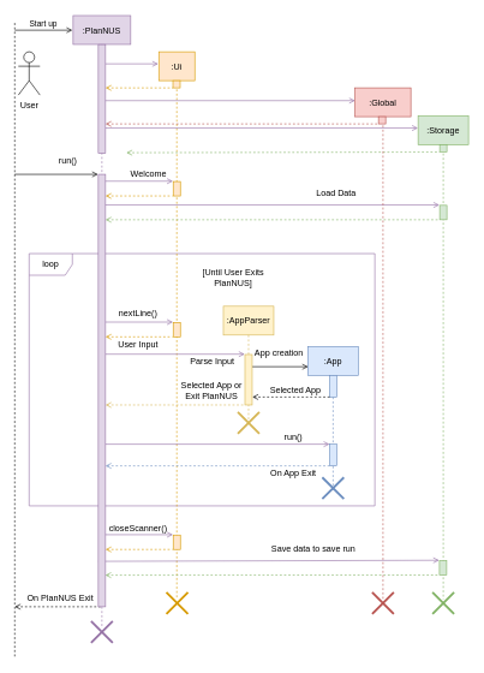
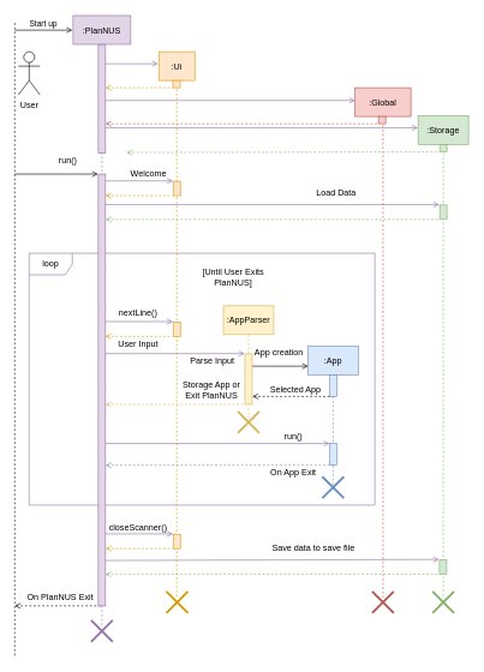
  <mxCell id="0" />
  <mxCell id="1" parent="0" />
  <mxCell id="2" value="loop" style="shape=umlFrame;whiteSpace=wrap;html=1;strokeColor=#9673A6;fillColor=none;fontColor=#000000;" parent="1" vertex="1"><mxGeometry x="40" y="351" width="480" height="350" as="geometry" /></mxCell>
  <mxCell id="3" value="" style="endArrow=open;html=1;strokeWidth=1;anchorPointDirection=0;endFill=0;entryX=-0.048;entryY=-0.025;entryDx=0;entryDy=0;entryPerimeter=0;endSize=6;startSize=6;snapToPoint=1;fillColor=#e1d5e7;strokeColor=#9673a6;" parent="1" source="6" target="14" edge="1"><mxGeometry width="50" height="50" relative="1" as="geometry"><mxPoint x="184" y="285" as="sourcePoint" /><mxPoint x="499" y="285" as="targetPoint" /></mxGeometry></mxCell>
  <mxCell id="4" value="" style="endArrow=open;html=1;strokeWidth=1;anchorPointDirection=0;endFill=0;entryX=-0.048;entryY=-0.025;entryDx=0;entryDy=0;entryPerimeter=0;endSize=6;startSize=6;snapToPoint=1;fillColor=#e1d5e7;strokeColor=#9673a6;" parent="1" source="6" target="47" edge="1"><mxGeometry width="50" height="50" relative="1" as="geometry"><mxPoint x="184" y="251" as="sourcePoint" /><mxPoint x="239" y="251" as="targetPoint" /></mxGeometry></mxCell>
  <mxCell id="5" value="" style="endArrow=none;dashed=1;html=1;" parent="1" edge="1"><mxGeometry width="50" height="50" relative="1" as="geometry"><mxPoint x="20" y="31" as="sourcePoint" /><mxPoint x="20" y="911" as="targetPoint" /></mxGeometry></mxCell>
  <mxCell id="6" value=":PlanNUS" style="shape=umlLifeline;perimeter=lifelinePerimeter;container=0;collapsible=0;recursiveResize=0;rounded=0;shadow=0;strokeWidth=1;fillColor=#e1d5e7;strokeColor=#9673a6;" parent="1" vertex="1"><mxGeometry x="101" y="20.75" width="80" height="850.25" as="geometry" /></mxCell>
  <mxCell id="7" value=":Ui" style="shape=umlLifeline;perimeter=lifelinePerimeter;container=0;collapsible=0;recursiveResize=0;rounded=0;shadow=0;strokeWidth=1;fillColor=#ffe6cc;strokeColor=#d79b00;" parent="1" vertex="1"><mxGeometry x="220" y="71" width="50" height="760" as="geometry" /></mxCell>
  <mxCell id="8" value="User" style="shape=umlActor;verticalLabelPosition=bottom;verticalAlign=top;html=1;outlineConnect=0;" parent="1" vertex="1"><mxGeometry x="25" y="71" width="30" height="60" as="geometry" /></mxCell>
  <mxCell id="9" value="" style="verticalAlign=bottom;startArrow=none;endArrow=open;startSize=8;shadow=0;strokeWidth=1;startFill=0;endFill=0;anchorPointDirection=0;entryX=-0.017;entryY=0.022;entryDx=0;entryDy=0;entryPerimeter=0;fillColor=#e1d5e7;strokeColor=#9673a6;" parent="1" source="20" target="7" edge="1"><mxGeometry x="0.895" y="-47" relative="1" as="geometry"><mxPoint x="175" y="61" as="sourcePoint" /><mxPoint x="220" y="61" as="targetPoint" /><Array as="points" /><mxPoint x="-40" y="-22" as="offset" /></mxGeometry></mxCell>
  <mxCell id="10" value="" style="endArrow=none;dashed=1;html=1;strokeWidth=1;entryX=-0.003;entryY=1.008;entryDx=0;entryDy=0;entryPerimeter=0;startArrow=open;startFill=0;anchorPointDirection=0;fillColor=#ffe6cc;strokeColor=#d79b00;" parent="1" source="20" target="46" edge="1"><mxGeometry width="50" height="50" relative="1" as="geometry"><mxPoint x="190" y="131" as="sourcePoint" /><mxPoint x="280" y="101" as="targetPoint" /></mxGeometry></mxCell>
  <mxCell id="11" value="" style="endArrow=none;dashed=1;html=1;strokeWidth=1;entryX=-0.003;entryY=1.008;entryDx=0;entryDy=0;entryPerimeter=0;startArrow=open;startFill=0;anchorPointDirection=0;fillColor=#f8cecc;strokeColor=#b85450;" parent="1" source="20" target="60" edge="1"><mxGeometry width="50" height="50" relative="1" as="geometry"><mxPoint x="160" y="131" as="sourcePoint" /><mxPoint x="413.18" y="151" as="targetPoint" /></mxGeometry></mxCell>
  <mxCell id="12" value=":Storage" style="shape=umlLifeline;perimeter=lifelinePerimeter;container=1;collapsible=0;recursiveResize=0;rounded=0;shadow=0;strokeWidth=1;fillColor=#d5e8d4;strokeColor=#82b366;" parent="1" vertex="1"><mxGeometry x="580" y="160" width="70" height="671" as="geometry" /></mxCell>
  <mxCell id="13" value="" style="points=[];perimeter=orthogonalPerimeter;rounded=0;shadow=0;strokeWidth=1;fillColor=#d5e8d4;strokeColor=#82b366;" parent="12" vertex="1"><mxGeometry x="30" y="40" width="10" height="10" as="geometry" /></mxCell>
  <mxCell id="14" value="" style="points=[];perimeter=orthogonalPerimeter;rounded=0;shadow=0;strokeWidth=1;fillColor=#d5e8d4;strokeColor=#82b366;" parent="12" vertex="1"><mxGeometry x="30" y="124" width="10" height="20" as="geometry" /></mxCell>
  <mxCell id="15" value="" style="endArrow=none;html=1;strokeWidth=1;anchorPointDirection=0;endFill=0;entryX=-0.048;entryY=-0.025;entryDx=0;entryDy=0;entryPerimeter=0;endSize=6;startSize=6;snapToPoint=1;startArrow=open;startFill=0;dashed=1;fillColor=#d5e8d4;strokeColor=#82b366;" parent="12" source="64" edge="1"><mxGeometry width="50" height="50" relative="1" as="geometry"><mxPoint x="-29.92" y="143.82" as="sourcePoint" /><mxPoint x="29.12" y="144" as="targetPoint" /></mxGeometry></mxCell>
  <mxCell id="16" value="" style="points=[];perimeter=orthogonalPerimeter;rounded=0;shadow=0;strokeWidth=1;fillColor=#d5e8d4;strokeColor=#82b366;" parent="12" vertex="1"><mxGeometry x="29.66" y="617.0" width="10" height="20" as="geometry" /></mxCell>
  <mxCell id="17" value="" style="endArrow=none;html=1;strokeWidth=1;anchorPointDirection=0;endFill=0;entryX=-0.048;entryY=-0.025;entryDx=0;entryDy=0;entryPerimeter=0;endSize=6;startSize=6;snapToPoint=1;startArrow=open;startFill=0;dashed=1;fillColor=#d5e8d4;strokeColor=#82b366;exitX=1.002;exitY=0.896;exitDx=0;exitDy=0;exitPerimeter=0;" parent="12" edge="1"><mxGeometry width="50" height="50" relative="1" as="geometry"><mxPoint x="-434.32" y="637.16" as="sourcePoint" /><mxPoint x="28.78" y="637.0" as="targetPoint" /></mxGeometry></mxCell>
  <mxCell id="18" value="" style="verticalAlign=bottom;startArrow=none;endArrow=open;startSize=6;shadow=0;strokeWidth=1;startFill=0;endFill=0;entryX=-0.004;entryY=0.025;entryDx=0;entryDy=0;entryPerimeter=0;jumpSize=0;anchorPointDirection=0;fillColor=#e1d5e7;strokeColor=#9673a6;" parent="1" source="20" target="12" edge="1"><mxGeometry x="0.895" y="-47" relative="1" as="geometry"><mxPoint x="160" y="181" as="sourcePoint" /><mxPoint x="555.33" y="191" as="targetPoint" /><Array as="points" /><mxPoint x="-40" y="-22" as="offset" /></mxGeometry></mxCell>
  <mxCell id="19" value="" style="endArrow=none;dashed=1;html=1;strokeWidth=1;entryX=-0.003;entryY=1.008;entryDx=0;entryDy=0;entryPerimeter=0;startArrow=open;startFill=0;anchorPointDirection=0;fillColor=#d5e8d4;strokeColor=#82b366;" parent="1" target="13" edge="1"><mxGeometry width="50" height="50" relative="1" as="geometry"><mxPoint x="175" y="211" as="sourcePoint" /><mxPoint x="609.33" y="231" as="targetPoint" /></mxGeometry></mxCell>
  <mxCell id="20" value="" style="points=[];perimeter=orthogonalPerimeter;rounded=0;shadow=0;strokeWidth=1;fillColor=#E1D5E7;strokeColor=#9673A6;fontColor=#9673A6;" parent="1" vertex="1"><mxGeometry x="136" y="61" width="10" height="151" as="geometry" /></mxCell>
  <mxCell id="21" value="Start up" style="verticalAlign=bottom;startArrow=none;endArrow=open;startSize=8;shadow=0;strokeWidth=1;startFill=0;endFill=0;labelBackgroundColor=none;" parent="1" edge="1"><mxGeometry x="250" y="91" as="geometry"><mxPoint x="20" y="41" as="sourcePoint" /><mxPoint x="100" y="41" as="targetPoint" /><Array as="points" /><mxPoint as="offset" /></mxGeometry></mxCell>
  <mxCell id="22" value="" style="endArrow=open;html=1;strokeWidth=1;entryX=-0.045;entryY=0;entryDx=0;entryDy=0;entryPerimeter=0;arcSize=20;endFill=0;fillColor=#e1d5e7;" parent="1" target="64" edge="1"><mxGeometry width="50" height="50" relative="1" as="geometry"><mxPoint x="20" y="241" as="sourcePoint" /><mxPoint x="214" y="251" as="targetPoint" /></mxGeometry></mxCell>
  <mxCell id="23" value="" style="endArrow=none;html=1;strokeWidth=1;anchorPointDirection=0;endFill=0;entryX=-0.048;entryY=-0.025;entryDx=0;entryDy=0;entryPerimeter=0;endSize=6;startSize=6;snapToPoint=1;startArrow=open;startFill=0;dashed=1;fillColor=#ffe6cc;strokeColor=#d79b00;" parent="1" source="64" edge="1"><mxGeometry width="50" height="50" relative="1" as="geometry"><mxPoint x="184" y="271" as="sourcePoint" /><mxPoint x="239.12" y="271" as="targetPoint" /></mxGeometry></mxCell>
  <mxCell id="24" value="Welcome" style="text;html=1;strokeColor=none;fillColor=none;align=center;verticalAlign=middle;whiteSpace=wrap;rounded=0;" parent="1" vertex="1"><mxGeometry x="181" y="231" width="50" height="20" as="geometry" /></mxCell>
  <mxCell id="25" value="Load Data" style="text;html=1;strokeColor=none;fillColor=none;align=center;verticalAlign=middle;whiteSpace=wrap;rounded=0;" parent="1" vertex="1"><mxGeometry x="436" y="258" width="61" height="20" as="geometry" /></mxCell>
  <mxCell id="26" value="nextLine()" style="text;html=1;strokeColor=none;fillColor=none;align=center;verticalAlign=middle;whiteSpace=wrap;rounded=0;" parent="1" vertex="1"><mxGeometry x="163" y="424" width="57" height="20" as="geometry" /></mxCell>
  <mxCell id="27" value="User Input" style="text;html=1;strokeColor=none;fillColor=none;align=center;verticalAlign=middle;whiteSpace=wrap;rounded=0;" parent="1" vertex="1"><mxGeometry x="160" y="466.5" width="63" height="20" as="geometry" /></mxCell>
  <mxCell id="28" value=":AppParser" style="shape=umlLifeline;perimeter=lifelinePerimeter;container=0;collapsible=0;recursiveResize=0;rounded=0;shadow=0;strokeWidth=1;fillColor=#fff2cc;strokeColor=#d6b656;" parent="1" vertex="1"><mxGeometry x="309.64" y="424" width="70" height="157" as="geometry" /></mxCell>
  <mxCell id="29" value="Parse Input" style="text;html=1;strokeColor=none;fillColor=none;align=center;verticalAlign=middle;whiteSpace=wrap;rounded=0;" parent="1" vertex="1"><mxGeometry x="260.5" y="491" width="67" height="20" as="geometry" /></mxCell>
  <mxCell id="30" value=":App" style="shape=umlLifeline;perimeter=lifelinePerimeter;container=0;collapsible=0;recursiveResize=0;rounded=0;shadow=0;strokeWidth=1;fillColor=#dae8fc;strokeColor=#6c8ebf;" parent="1" vertex="1"><mxGeometry x="427" y="480" width="70" height="201" as="geometry" /></mxCell>
  <mxCell id="31" value="" style="endArrow=open;html=1;strokeWidth=1;anchorPointDirection=0;endFill=0;endSize=6;startSize=6;snapToPoint=1;fillColor=#e1d5e7;strokeColor=#9673a6;" parent="1" source="64" edge="1"><mxGeometry width="50" height="50" relative="1" as="geometry"><mxPoint x="180.003" y="490.5" as="sourcePoint" /><mxPoint x="339.2" y="490.5" as="targetPoint" /></mxGeometry></mxCell>
- <mxCell id="32" value="Selected App or Exit PlanNUS" style="text;html=1;strokeColor=none;fillColor=none;align=center;verticalAlign=middle;whiteSpace=wrap;rounded=0;" parent="1" vertex="1"><mxGeometry x="247" y="531" width="93" height="20" as="geometry" /></mxCell>
+ <mxCell id="32" value="Storage App or Exit PlanNUS" style="text;html=1;strokeColor=none;fillColor=none;align=center;verticalAlign=middle;whiteSpace=wrap;rounded=0;" parent="1" vertex="1"><mxGeometry x="247" y="531" width="93" height="20" as="geometry" /></mxCell>
  <mxCell id="33" value="" style="endArrow=open;html=1;strokeWidth=1;anchorPointDirection=0;endFill=0;endSize=6;startSize=6;snapToPoint=1;entryX=0.005;entryY=0.139;entryDx=0;entryDy=0;entryPerimeter=0;" parent="1" source="36" target="30" edge="1"><mxGeometry width="50" height="50" relative="1" as="geometry"><mxPoint x="350.003" y="501" as="sourcePoint" /><mxPoint x="509.2" y="501" as="targetPoint" /></mxGeometry></mxCell>
  <mxCell id="34" value="App creation" style="text;html=1;strokeColor=none;fillColor=none;align=center;verticalAlign=middle;whiteSpace=wrap;rounded=0;" parent="1" vertex="1"><mxGeometry x="347" y="480" width="80" height="20" as="geometry" /></mxCell>
  <mxCell id="35" value="Selected App" style="text;html=1;strokeColor=none;fillColor=none;align=center;verticalAlign=middle;whiteSpace=wrap;rounded=0;" parent="1" vertex="1"><mxGeometry x="370" y="531" width="80" height="20" as="geometry" /></mxCell>
  <mxCell id="36" value="" style="points=[];perimeter=orthogonalPerimeter;rounded=0;shadow=0;strokeWidth=1;fillColor=#fff2cc;strokeColor=#d6b656;" parent="1" vertex="1"><mxGeometry x="339.64" y="491" width="10" height="70" as="geometry" /></mxCell>
  <mxCell id="37" value="" style="endArrow=none;html=1;strokeWidth=1;anchorPointDirection=0;endFill=0;entryX=-0.048;entryY=-0.025;entryDx=0;entryDy=0;entryPerimeter=0;endSize=6;startSize=6;snapToPoint=1;startArrow=open;startFill=0;dashed=1;fillColor=#fff2cc;strokeColor=#d6b656;" parent="1" source="64" edge="1"><mxGeometry x="430" y="420" width="50" height="50" as="geometry"><mxPoint x="279.72" y="513.32" as="sourcePoint" /><mxPoint x="338.76" y="561" as="targetPoint" /></mxGeometry></mxCell>
  <mxCell id="38" value="" style="endArrow=open;html=1;strokeWidth=1;anchorPointDirection=0;endFill=0;endSize=6;startSize=6;snapToPoint=1;entryX=0;entryY=-0.002;entryDx=0;entryDy=0;entryPerimeter=0;fillColor=#e1d5e7;strokeColor=#9673a6;" parent="1" source="64" target="44" edge="1"><mxGeometry width="50" height="50" relative="1" as="geometry"><mxPoint x="180" y="615.44" as="sourcePoint" /><mxPoint x="456" y="615.5" as="targetPoint" /></mxGeometry></mxCell>
  <mxCell id="39" value="" style="endArrow=none;html=1;strokeWidth=1;anchorPointDirection=0;endFill=0;entryX=-0.048;entryY=-0.025;entryDx=0;entryDy=0;entryPerimeter=0;endSize=6;startSize=6;snapToPoint=1;startArrow=open;startFill=0;dashed=1;fillColor=#dae8fc;strokeColor=#6c8ebf;" parent="1" source="64" edge="1"><mxGeometry width="50" height="50" relative="1" as="geometry"><mxPoint x="180" y="645.5" as="sourcePoint" /><mxPoint x="458.28" y="645.5" as="targetPoint" /></mxGeometry></mxCell>
  <mxCell id="40" value="run()" style="text;html=1;strokeColor=none;fillColor=none;align=center;verticalAlign=middle;whiteSpace=wrap;rounded=0;fontColor=#000000;" parent="1" vertex="1"><mxGeometry x="387" y="595.5" width="40" height="20" as="geometry" /></mxCell>
  <mxCell id="41" value="On App Exit" style="text;html=1;strokeColor=none;fillColor=none;align=center;verticalAlign=middle;whiteSpace=wrap;rounded=0;fontColor=#000000;" parent="1" vertex="1"><mxGeometry x="366.82" y="645.5" width="80.36" height="20" as="geometry" /></mxCell>
  <mxCell id="42" value="" style="points=[];perimeter=orthogonalPerimeter;rounded=0;shadow=0;strokeWidth=1;fillColor=#dae8fc;strokeColor=#6c8ebf;" parent="1" vertex="1"><mxGeometry x="457" y="520" width="10" height="30" as="geometry" /></mxCell>
  <mxCell id="43" value="" style="endArrow=none;html=1;strokeWidth=1;anchorPointDirection=0;endFill=0;entryX=-0.048;entryY=-0.025;entryDx=0;entryDy=0;entryPerimeter=0;endSize=6;startSize=6;snapToPoint=1;startArrow=open;startFill=0;dashed=1;" parent="1" edge="1"><mxGeometry x="547" y="549" width="50" height="50" as="geometry"><mxPoint x="350" y="550" as="sourcePoint" /><mxPoint x="458.64" y="550" as="targetPoint" /></mxGeometry></mxCell>
  <mxCell id="44" value="" style="points=[];perimeter=orthogonalPerimeter;rounded=0;shadow=0;strokeWidth=1;fillColor=#dae8fc;strokeColor=#6c8ebf;" parent="1" vertex="1"><mxGeometry x="457" y="615.5" width="10" height="30" as="geometry" /></mxCell>
  <mxCell id="45" value="" style="shape=umlDestroy;whiteSpace=wrap;html=1;strokeWidth=3;fillColor=#fff2cc;strokeColor=#d6b656;" parent="1" vertex="1"><mxGeometry x="329.64" y="571" width="30" height="30" as="geometry" /></mxCell>
  <mxCell id="46" value="" style="points=[];perimeter=orthogonalPerimeter;rounded=0;shadow=0;strokeWidth=1;fillColor=#ffe6cc;strokeColor=#d79b00;" parent="1" vertex="1"><mxGeometry x="239.64" y="111" width="10" height="10" as="geometry" /></mxCell>
  <mxCell id="47" value="" style="points=[];perimeter=orthogonalPerimeter;rounded=0;shadow=0;strokeWidth=1;fillColor=#ffe6cc;strokeColor=#d79b00;" parent="1" vertex="1"><mxGeometry x="240" y="251" width="10" height="20" as="geometry" /></mxCell>
  <mxCell id="48" value="" style="points=[];perimeter=orthogonalPerimeter;rounded=0;shadow=0;strokeWidth=1;fillColor=#ffe6cc;strokeColor=#d79b00;" parent="1" vertex="1"><mxGeometry x="240" y="446.5" width="10" height="20" as="geometry" /></mxCell>
  <mxCell id="49" value="" style="endArrow=open;html=1;strokeWidth=1;anchorPointDirection=0;endFill=0;entryX=-0.048;entryY=-0.025;entryDx=0;entryDy=0;entryPerimeter=0;endSize=6;startSize=6;snapToPoint=1;fillColor=#e1d5e7;strokeColor=#9673a6;" parent="1" target="48" edge="1" source="64"><mxGeometry x="340" y="110" width="50" height="50" as="geometry"><mxPoint x="170.363" y="446" as="sourcePoint" /><mxPoint x="239" y="446.5" as="targetPoint" /></mxGeometry></mxCell>
  <mxCell id="50" value="" style="endArrow=none;html=1;strokeWidth=1;anchorPointDirection=0;endFill=0;entryX=-0.048;entryY=-0.025;entryDx=0;entryDy=0;entryPerimeter=0;endSize=6;startSize=6;snapToPoint=1;startArrow=open;startFill=0;dashed=1;fillColor=#ffe6cc;strokeColor=#d79b00;" parent="1" edge="1" source="64"><mxGeometry x="340" y="110" width="50" height="50" as="geometry"><mxPoint x="175" y="467" as="sourcePoint" /><mxPoint x="239.12" y="466.5" as="targetPoint" /></mxGeometry></mxCell>
  <mxCell id="51" value="" style="shape=umlDestroy;whiteSpace=wrap;html=1;strokeWidth=3;fillColor=#dae8fc;strokeColor=#6c8ebf;" parent="1" vertex="1"><mxGeometry x="447" y="661.5" width="30" height="30" as="geometry" /></mxCell>
  <mxCell id="52" value="[Until User Exits PlanNUS]" style="text;html=1;strokeColor=none;fillColor=none;align=center;verticalAlign=middle;whiteSpace=wrap;rounded=0;fontColor=#000000;" parent="1" vertex="1"><mxGeometry x="256.64" y="351" width="133.36" height="65" as="geometry" /></mxCell>
  <mxCell id="53" value="closeScanner()" style="text;html=1;strokeColor=none;fillColor=none;align=center;verticalAlign=middle;whiteSpace=wrap;rounded=0;" parent="1" vertex="1"><mxGeometry x="163" y="721.5" width="57" height="20" as="geometry" /></mxCell>
  <mxCell id="54" value="" style="points=[];perimeter=orthogonalPerimeter;rounded=0;shadow=0;strokeWidth=1;fillColor=#ffe6cc;strokeColor=#d79b00;" parent="1" vertex="1"><mxGeometry x="240" y="741.5" width="10" height="20" as="geometry" /></mxCell>
  <mxCell id="55" value="" style="endArrow=open;html=1;strokeWidth=1;anchorPointDirection=0;endFill=0;entryX=-0.048;entryY=-0.025;entryDx=0;entryDy=0;entryPerimeter=0;endSize=6;startSize=6;snapToPoint=1;fillColor=#e1d5e7;strokeColor=#9673a6;" parent="1" target="54" edge="1" source="6"><mxGeometry x="340" y="405" width="50" height="50" as="geometry"><mxPoint x="170.363" y="741" as="sourcePoint" /><mxPoint x="239" y="741.5" as="targetPoint" /></mxGeometry></mxCell>
  <mxCell id="56" value="" style="endArrow=none;html=1;strokeWidth=1;anchorPointDirection=0;endFill=0;entryX=-0.048;entryY=-0.025;entryDx=0;entryDy=0;entryPerimeter=0;endSize=6;startSize=6;snapToPoint=1;startArrow=open;startFill=0;dashed=1;fillColor=#ffe6cc;strokeColor=#d79b00;" parent="1" source="64" edge="1"><mxGeometry x="340" y="405" width="50" height="50" as="geometry"><mxPoint x="175.39" y="761.66" as="sourcePoint" /><mxPoint x="239.12" y="761.5" as="targetPoint" /></mxGeometry></mxCell>
- <mxCell id="57" value="Save data to save run" style="text;html=1;strokeColor=none;fillColor=none;align=center;verticalAlign=middle;whiteSpace=wrap;rounded=0;" parent="1" vertex="1"><mxGeometry x="373" y="751" width="124" height="20" as="geometry" /></mxCell>
+ <mxCell id="57" value="Save data to save file" style="text;html=1;strokeColor=none;fillColor=none;align=center;verticalAlign=middle;whiteSpace=wrap;rounded=0;" parent="1" vertex="1"><mxGeometry x="373" y="751" width="124" height="20" as="geometry" /></mxCell>
  <mxCell id="58" value=":Global" style="shape=umlLifeline;perimeter=lifelinePerimeter;container=0;collapsible=0;recursiveResize=0;rounded=0;shadow=0;strokeWidth=1;fillColor=#f8cecc;strokeColor=#b85450;" parent="1" vertex="1"><mxGeometry x="492.5" y="121" width="77.5" height="710" as="geometry" /></mxCell>
  <mxCell id="59" value="" style="verticalAlign=bottom;startArrow=none;endArrow=open;startSize=6;shadow=0;strokeWidth=1;startFill=0;endFill=0;jumpSize=0;anchorPointDirection=0;entryX=0;entryY=0.025;entryDx=0;entryDy=0;entryPerimeter=0;fillColor=#e1d5e7;strokeColor=#9673a6;" parent="1" source="20" target="58" edge="1"><mxGeometry x="0.895" y="-47" relative="1" as="geometry"><mxPoint x="175" y="141" as="sourcePoint" /><mxPoint x="571" y="141" as="targetPoint" /><Array as="points" /><mxPoint x="-40" y="-22" as="offset" /></mxGeometry></mxCell>
  <mxCell id="60" value="" style="points=[];perimeter=orthogonalPerimeter;rounded=0;shadow=0;strokeWidth=1;fillColor=#f8cecc;strokeColor=#b85450;" parent="1" vertex="1"><mxGeometry x="525" y="161" width="10" height="10" as="geometry" /></mxCell>
  <mxCell id="61" value="" style="shape=umlDestroy;whiteSpace=wrap;html=1;strokeWidth=3;fillColor=#ffe6cc;strokeColor=#d79b00;" parent="1" vertex="1"><mxGeometry x="230.5" y="821" width="30" height="30" as="geometry" /></mxCell>
  <mxCell id="62" value="" style="endArrow=none;html=1;strokeWidth=1;anchorPointDirection=0;endFill=0;entryX=0.51;entryY=1;entryDx=0;entryDy=0;entryPerimeter=0;endSize=6;startSize=6;snapToPoint=1;startArrow=open;startFill=0;dashed=1;" parent="1" edge="1" target="64"><mxGeometry x="267.38" y="594.28" width="50" height="50" as="geometry"><mxPoint x="20" y="841" as="sourcePoint" /><mxPoint x="166.5" y="950.78" as="targetPoint" /></mxGeometry></mxCell>
  <mxCell id="63" value="" style="endArrow=open;html=1;strokeWidth=1;anchorPointDirection=0;endFill=0;entryX=-0.048;entryY=-0.025;entryDx=0;entryDy=0;entryPerimeter=0;endSize=6;startSize=6;snapToPoint=1;exitX=0.034;exitY=0.869;exitDx=0;exitDy=0;exitPerimeter=0;fillColor=#e1d5e7;strokeColor=#9673a6;" parent="1" target="16" edge="1"><mxGeometry width="50" height="50" relative="1" as="geometry"><mxPoint x="136" y="777.99" as="sourcePoint" /><mxPoint x="408.66" y="778" as="targetPoint" /></mxGeometry></mxCell>
  <mxCell id="64" value="" style="points=[];perimeter=orthogonalPerimeter;rounded=0;shadow=0;strokeWidth=1;fillColor=#e1d5e7;strokeColor=#9673a6;" parent="1" vertex="1"><mxGeometry x="136" y="241" width="10" height="600" as="geometry" /></mxCell>
  <mxCell id="65" value="" style="shape=umlDestroy;whiteSpace=wrap;html=1;strokeWidth=3;fillColor=#f8cecc;strokeColor=#b85450;" parent="1" vertex="1"><mxGeometry x="516.25" y="821" width="30" height="30" as="geometry" /></mxCell>
  <mxCell id="66" value="" style="shape=umlDestroy;whiteSpace=wrap;html=1;strokeWidth=3;fillColor=#d5e8d4;strokeColor=#82b366;" parent="1" vertex="1"><mxGeometry x="600" y="821" width="30" height="30" as="geometry" /></mxCell>
  <mxCell id="67" value="On PlanNUS Exit" style="text;html=1;strokeColor=none;fillColor=none;align=center;verticalAlign=middle;whiteSpace=wrap;rounded=0;fontColor=#000000;" parent="1" vertex="1"><mxGeometry x="29.5" y="821" width="106.5" height="15" as="geometry" /></mxCell>
  <mxCell id="68" value="" style="shape=umlDestroy;whiteSpace=wrap;html=1;strokeWidth=3;fillColor=#e1d5e7;strokeColor=#9673a6;" parent="1" vertex="1"><mxGeometry x="126" y="861" width="30" height="30" as="geometry" /></mxCell>
  <mxCell id="69" value="run()" style="text;html=1;strokeColor=none;fillColor=none;align=center;verticalAlign=middle;whiteSpace=wrap;rounded=0;" parent="1" vertex="1"><mxGeometry x="68.5" y="212" width="50" height="20" as="geometry" /></mxCell>
